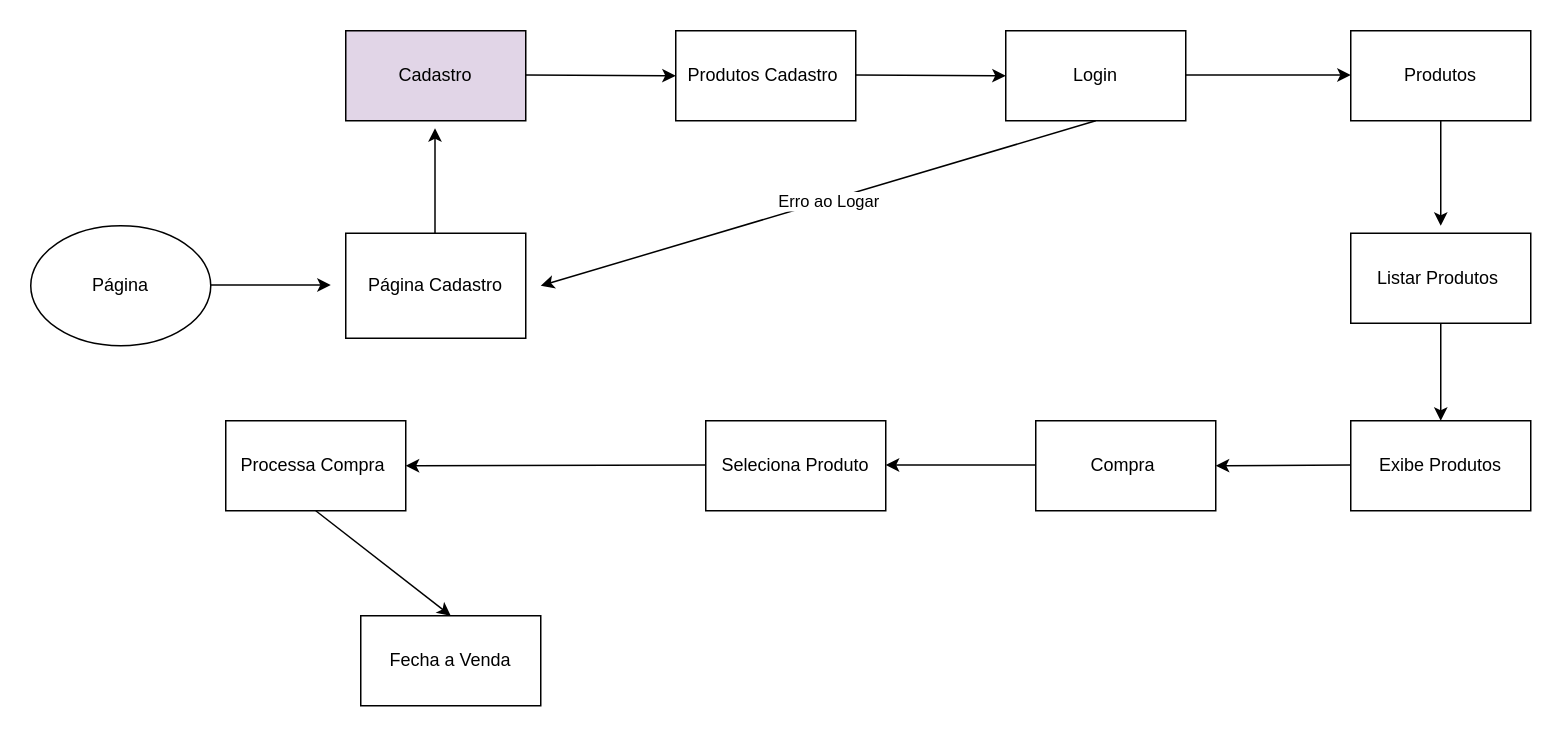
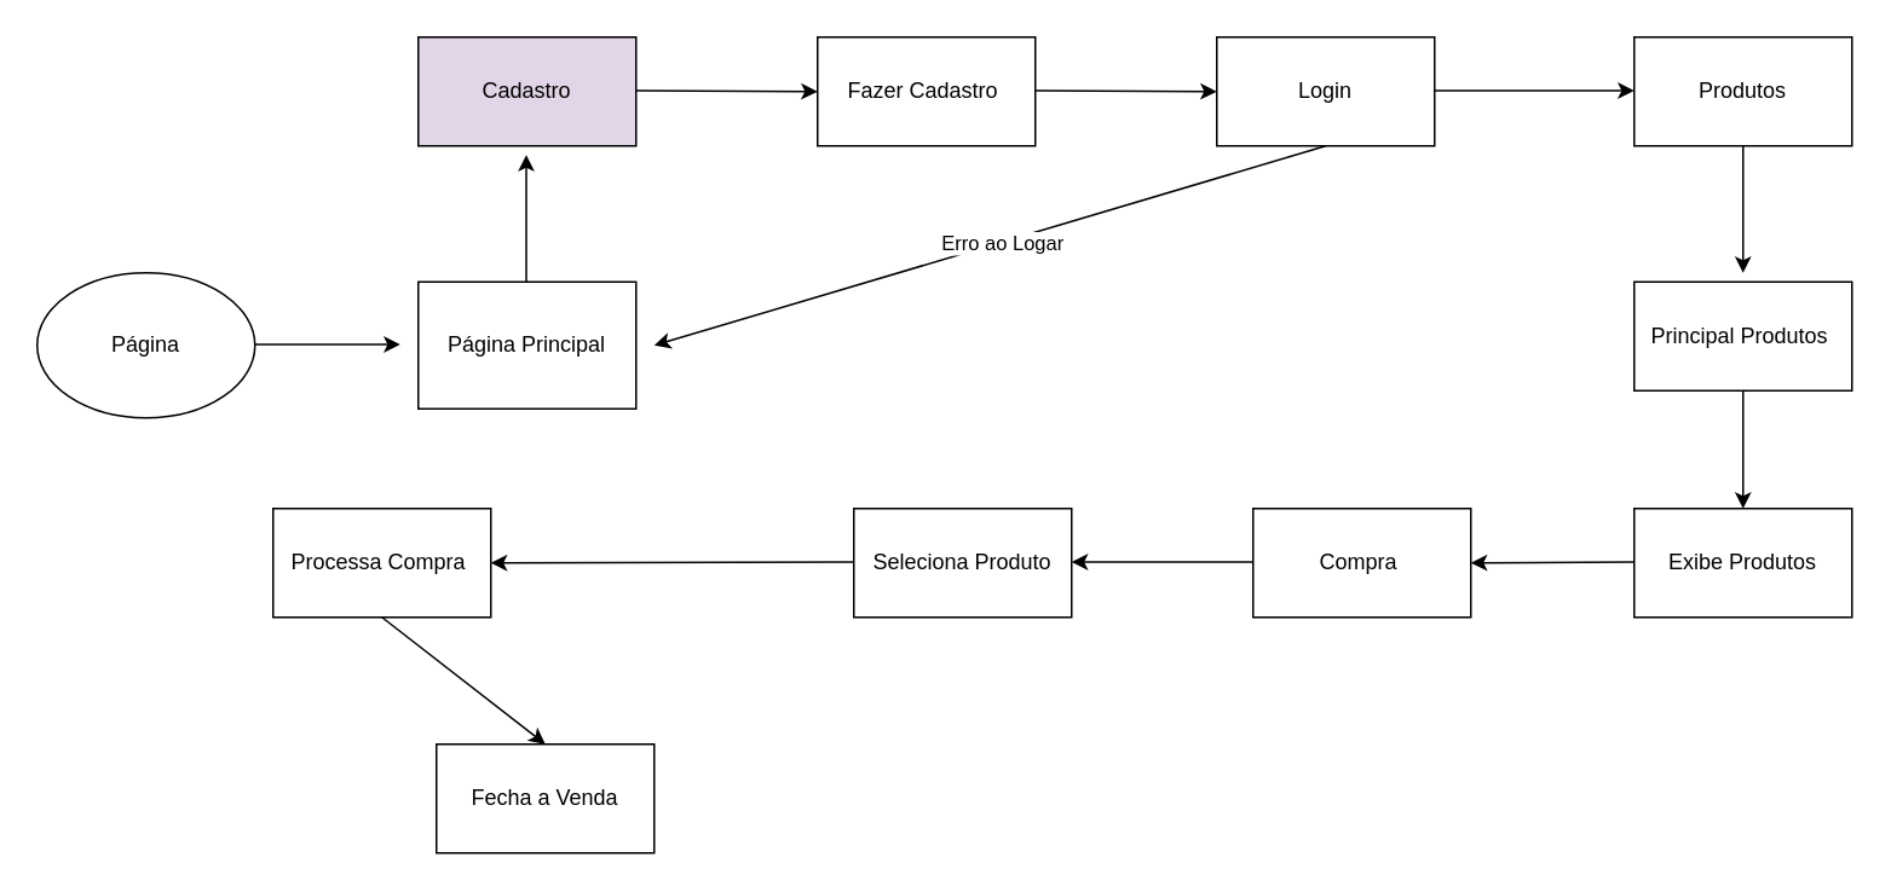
  <mxCell id="0" />
  <mxCell id="1" parent="0" />
  <mxCell id="2" value="&lt;font style=&quot;vertical-align: inherit;&quot;&gt;&lt;font style=&quot;vertical-align: inherit;&quot;&gt;Página&lt;/font&gt;&lt;/font&gt;" style="ellipse;whiteSpace=wrap;html=1;" vertex="1" parent="1"><mxGeometry x="20" y="150" width="120" height="80" as="geometry" /></mxCell>
- <mxCell id="3" value="&lt;font style=&quot;vertical-align: inherit;&quot;&gt;&lt;font style=&quot;vertical-align: inherit;&quot;&gt;Página Cadastro&lt;/font&gt;&lt;/font&gt;" style="rounded=0;whiteSpace=wrap;html=1;" vertex="1" parent="1"><mxGeometry x="230" y="155" width="120" height="70" as="geometry" /></mxCell>
+ <mxCell id="3" value="&lt;font style=&quot;vertical-align: inherit;&quot;&gt;&lt;font style=&quot;vertical-align: inherit;&quot;&gt;Página Principal&lt;/font&gt;&lt;/font&gt;" style="rounded=0;whiteSpace=wrap;html=1;" vertex="1" parent="1"><mxGeometry x="230" y="155" width="120" height="70" as="geometry" /></mxCell>
  <mxCell id="4" value="" style="endArrow=classic;html=1;rounded=0;" edge="1" parent="1"><mxGeometry width="50" height="50" relative="1" as="geometry"><mxPoint x="140" y="189.5" as="sourcePoint" /><mxPoint x="220" y="189.5" as="targetPoint" /></mxGeometry></mxCell>
  <mxCell id="5" value="&lt;font style=&quot;vertical-align: inherit;&quot;&gt;&lt;font style=&quot;vertical-align: inherit;&quot;&gt;Cadastro&lt;/font&gt;&lt;/font&gt;" style="rounded=0;whiteSpace=wrap;html=1;fillColor=#e1d5e7;" vertex="1" parent="1"><mxGeometry x="230" y="20" width="120" height="60" as="geometry" /></mxCell>
  <mxCell id="6" value="" style="endArrow=classic;html=1;rounded=0;" edge="1" parent="1"><mxGeometry width="50" height="50" relative="1" as="geometry"><mxPoint x="289.5" y="155" as="sourcePoint" /><mxPoint x="289.5" y="85" as="targetPoint" /></mxGeometry></mxCell>
  <mxCell id="7" value="" style="endArrow=classic;html=1;rounded=0;" edge="1" parent="1"><mxGeometry width="50" height="50" relative="1" as="geometry"><mxPoint x="350" y="49.5" as="sourcePoint" /><mxPoint x="450" y="50" as="targetPoint" /></mxGeometry></mxCell>
- <mxCell id="8" value="&lt;font style=&quot;vertical-align: inherit;&quot;&gt;&lt;font style=&quot;vertical-align: inherit;&quot;&gt;&lt;font style=&quot;vertical-align: inherit;&quot;&gt;&lt;font style=&quot;vertical-align: inherit;&quot;&gt;Produtos Cadastro&amp;nbsp;&lt;/font&gt;&lt;/font&gt;&lt;/font&gt;&lt;/font&gt;" style="rounded=0;whiteSpace=wrap;html=1;" vertex="1" parent="1"><mxGeometry x="450" y="20" width="120" height="60" as="geometry" /></mxCell>
+ <mxCell id="8" value="&lt;font style=&quot;vertical-align: inherit;&quot;&gt;&lt;font style=&quot;vertical-align: inherit;&quot;&gt;&lt;font style=&quot;vertical-align: inherit;&quot;&gt;&lt;font style=&quot;vertical-align: inherit;&quot;&gt;Fazer Cadastro&amp;nbsp;&lt;/font&gt;&lt;/font&gt;&lt;/font&gt;&lt;/font&gt;" style="rounded=0;whiteSpace=wrap;html=1;" vertex="1" parent="1"><mxGeometry x="450" y="20" width="120" height="60" as="geometry" /></mxCell>
  <mxCell id="9" value="Login" style="rounded=0;whiteSpace=wrap;html=1;" vertex="1" parent="1"><mxGeometry x="670" y="20" width="120" height="60" as="geometry" /></mxCell>
  <mxCell id="10" value="" style="endArrow=classic;html=1;rounded=0;" edge="1" parent="1"><mxGeometry width="50" height="50" relative="1" as="geometry"><mxPoint x="570" y="49.5" as="sourcePoint" /><mxPoint x="670" y="50" as="targetPoint" /></mxGeometry></mxCell>
  <mxCell id="11" value="" style="endArrow=classic;html=1;rounded=0;" edge="1" parent="1"><mxGeometry width="50" height="50" relative="1" as="geometry"><mxPoint x="730" y="80" as="sourcePoint" /><mxPoint x="360" y="190" as="targetPoint" /></mxGeometry></mxCell>
  <mxCell id="12" value="Erro ao Logar" style="edgeLabel;html=1;align=center;verticalAlign=middle;resizable=0;points=[];" vertex="1" connectable="0" parent="11"><mxGeometry x="-0.036" y="1" relative="1" as="geometry"><mxPoint as="offset" /></mxGeometry></mxCell>
  <mxCell id="13" value="Produtos" style="rounded=0;whiteSpace=wrap;html=1;" vertex="1" parent="1"><mxGeometry x="900" y="20" width="120" height="60" as="geometry" /></mxCell>
  <mxCell id="14" value="" style="endArrow=classic;html=1;rounded=0;" edge="1" parent="1"><mxGeometry width="50" height="50" relative="1" as="geometry"><mxPoint x="790" y="49.5" as="sourcePoint" /><mxPoint x="900" y="49.5" as="targetPoint" /></mxGeometry></mxCell>
  <mxCell id="15" value="" style="endArrow=classic;html=1;rounded=0;" edge="1" parent="1" source="13"><mxGeometry width="50" height="50" relative="1" as="geometry"><mxPoint x="920" y="190" as="sourcePoint" /><mxPoint x="960" y="150" as="targetPoint" /><Array as="points"><mxPoint x="960" y="150" /></Array></mxGeometry></mxCell>
- <mxCell id="16" value="Listar Produtos&amp;nbsp;" style="rounded=0;whiteSpace=wrap;html=1;" vertex="1" parent="1"><mxGeometry x="900" y="155" width="120" height="60" as="geometry" /></mxCell>
+ <mxCell id="16" value="Principal Produtos&amp;nbsp;" style="rounded=0;whiteSpace=wrap;html=1;" vertex="1" parent="1"><mxGeometry x="900" y="155" width="120" height="60" as="geometry" /></mxCell>
  <mxCell id="17" value="" style="endArrow=classic;html=1;rounded=0;exitX=0.5;exitY=1;exitDx=0;exitDy=0;" edge="1" parent="1" source="16"><mxGeometry width="50" height="50" relative="1" as="geometry"><mxPoint x="910" y="330" as="sourcePoint" /><mxPoint x="960" y="280" as="targetPoint" /></mxGeometry></mxCell>
  <mxCell id="18" value="Exibe Produtos" style="rounded=0;whiteSpace=wrap;html=1;" vertex="1" parent="1"><mxGeometry x="900" y="280" width="120" height="60" as="geometry" /></mxCell>
  <mxCell id="19" value="Compra&amp;nbsp;" style="rounded=0;whiteSpace=wrap;html=1;" vertex="1" parent="1"><mxGeometry x="690" y="280" width="120" height="60" as="geometry" /></mxCell>
  <mxCell id="20" value="" style="endArrow=classic;html=1;rounded=0;" edge="1" parent="1"><mxGeometry width="50" height="50" relative="1" as="geometry"><mxPoint x="900" y="309.5" as="sourcePoint" /><mxPoint x="810" y="310" as="targetPoint" /></mxGeometry></mxCell>
  <mxCell id="21" value="Seleciona Produto" style="rounded=0;whiteSpace=wrap;html=1;" vertex="1" parent="1"><mxGeometry x="470" y="280" width="120" height="60" as="geometry" /></mxCell>
  <mxCell id="22" value="" style="endArrow=classic;html=1;rounded=0;" edge="1" parent="1"><mxGeometry width="50" height="50" relative="1" as="geometry"><mxPoint x="690" y="309.5" as="sourcePoint" /><mxPoint x="590" y="309.5" as="targetPoint" /></mxGeometry></mxCell>
  <mxCell id="23" value="Processa Compra&amp;nbsp;" style="rounded=0;whiteSpace=wrap;html=1;" vertex="1" parent="1"><mxGeometry x="150" y="280" width="120" height="60" as="geometry" /></mxCell>
  <mxCell id="24" value="" style="endArrow=classic;html=1;rounded=0;entryX=1;entryY=0.5;entryDx=0;entryDy=0;" edge="1" parent="1" target="23"><mxGeometry width="50" height="50" relative="1" as="geometry"><mxPoint x="470" y="309.5" as="sourcePoint" /><mxPoint x="380" y="309.5" as="targetPoint" /></mxGeometry></mxCell>
  <mxCell id="25" value="" style="endArrow=classic;html=1;rounded=0;exitX=0.5;exitY=1;exitDx=0;exitDy=0;" edge="1" parent="1" source="23"><mxGeometry width="50" height="50" relative="1" as="geometry"><mxPoint x="275" y="470" as="sourcePoint" /><mxPoint x="300" y="410" as="targetPoint" /></mxGeometry></mxCell>
  <mxCell id="26" value="Fecha a Venda" style="rounded=0;whiteSpace=wrap;html=1;" vertex="1" parent="1"><mxGeometry x="240" y="410" width="120" height="60" as="geometry" /></mxCell>
